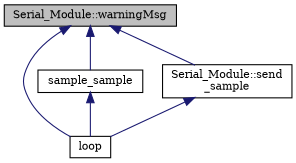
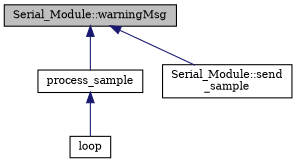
  digraph {
    rankdir=TB
    fontname="DejaVu Serif"
    node [color=black fillcolor=white fontname="DejaVu Serif" fontsize=10 shape=record style=filled]
    edge [color=midnightblue dir=back fontname="DejaVu Serif" fontsize=10 labelfontname=Helvetica labelfontsize=10 style=solid]
    n1 [fillcolor=grey75 fontcolor=black height=0.2 label="Serial_Module::warningMsg" width=0.4]
    n2 [height=0.2 label=loop width=0.4]
-   n3 [height=0.2 label=sample_sample width=0.4]
+   n3 [height=0.2 label=process_sample width=0.4]
    n4 [height=0.2 label="Serial_Module::send\l_sample" width=0.4]
-   n1 -> n2
    n1 -> n3
    n1 -> n4
    n3 -> n2
-   n4 -> n2
  }
